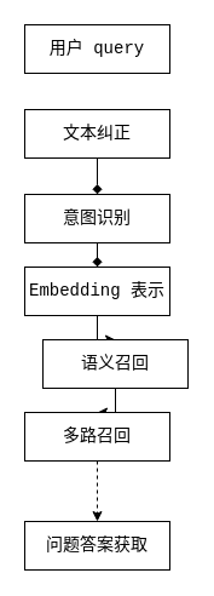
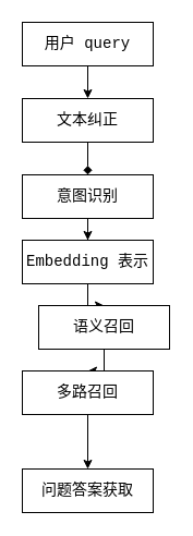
  <mxCell id="0" />
  <mxCell id="1" parent="0" />
+ <mxCell id="2" style="edgeStyle=orthogonalEdgeStyle;rounded=0;orthogonalLoop=1;jettySize=auto;html=1;exitX=0.5;exitY=1;exitDx=0;exitDy=0;entryX=0.5;entryY=0;entryDx=0;entryDy=0;" edge="1" parent="1" source="3" target="5"><mxGeometry relative="1" as="geometry" /></mxCell>
  <mxCell id="3" value="&lt;div style=&quot;font-family: &amp;#34;consolas&amp;#34; , &amp;#34;courier new&amp;#34; , monospace ; font-size: 14px ; line-height: 19px&quot;&gt;&lt;span style=&quot;background-color: rgb(255 , 255 , 255)&quot;&gt;用户 query&lt;/span&gt;&lt;/div&gt;" style="rounded=0;whiteSpace=wrap;html=1;" vertex="1" parent="1"><mxGeometry x="20" y="20" width="120" height="40" as="geometry" /></mxCell>
  <mxCell id="4" style="edgeStyle=orthogonalEdgeStyle;rounded=0;orthogonalLoop=1;jettySize=auto;html=1;exitX=0.5;exitY=1;exitDx=0;exitDy=0;entryX=0.5;entryY=0;entryDx=0;entryDy=0;endArrow=diamond;" edge="1" parent="1" source="5" target="7"><mxGeometry relative="1" as="geometry" /></mxCell>
  <mxCell id="5" value="&lt;div style=&quot;font-family: &amp;#34;consolas&amp;#34; , &amp;#34;courier new&amp;#34; , monospace ; font-size: 14px ; line-height: 19px&quot;&gt;&lt;div style=&quot;font-family: &amp;#34;consolas&amp;#34; , &amp;#34;courier new&amp;#34; , monospace ; line-height: 19px&quot;&gt;&lt;span style=&quot;background-color: rgb(255 , 255 , 255)&quot;&gt;文本纠正&lt;/span&gt;&lt;/div&gt;&lt;/div&gt;" style="rounded=0;whiteSpace=wrap;html=1;" vertex="1" parent="1"><mxGeometry x="20" y="90" width="120" height="40" as="geometry" /></mxCell>
- <mxCell id="6" style="edgeStyle=orthogonalEdgeStyle;rounded=0;orthogonalLoop=1;jettySize=auto;html=1;exitX=0.5;exitY=1;exitDx=0;exitDy=0;endArrow=diamond;" edge="1" parent="1" source="7" target="9"><mxGeometry relative="1" as="geometry" /></mxCell>
+ <mxCell id="6" style="edgeStyle=orthogonalEdgeStyle;rounded=0;orthogonalLoop=1;jettySize=auto;html=1;exitX=0.5;exitY=1;exitDx=0;exitDy=0;" edge="1" parent="1" source="7" target="9"><mxGeometry relative="1" as="geometry" /></mxCell>
  <mxCell id="7" value="&lt;div style=&quot;font-family: &amp;#34;consolas&amp;#34; , &amp;#34;courier new&amp;#34; , monospace ; font-size: 14px ; line-height: 19px&quot;&gt;&lt;div style=&quot;font-family: &amp;#34;consolas&amp;#34; , &amp;#34;courier new&amp;#34; , monospace ; line-height: 19px&quot;&gt;&lt;span style=&quot;background-color: rgb(255 , 255 , 255)&quot;&gt;意图识别&lt;/span&gt;&lt;/div&gt;&lt;/div&gt;" style="rounded=0;whiteSpace=wrap;html=1;" vertex="1" parent="1"><mxGeometry x="20" y="160" width="120" height="40" as="geometry" /></mxCell>
  <mxCell id="8" style="edgeStyle=orthogonalEdgeStyle;rounded=0;orthogonalLoop=1;jettySize=auto;html=1;exitX=0.5;exitY=1;exitDx=0;exitDy=0;" edge="1" parent="1" source="9" target="11"><mxGeometry relative="1" as="geometry" /></mxCell>
  <mxCell id="9" value="&lt;div style=&quot;font-family: &amp;#34;consolas&amp;#34; , &amp;#34;courier new&amp;#34; , monospace ; font-size: 14px ; line-height: 19px&quot;&gt;&lt;div style=&quot;font-family: &amp;#34;consolas&amp;#34; , &amp;#34;courier new&amp;#34; , monospace ; line-height: 19px&quot;&gt;&lt;div style=&quot;font-family: &amp;#34;consolas&amp;#34; , &amp;#34;courier new&amp;#34; , monospace ; line-height: 19px&quot;&gt;&lt;span style=&quot;background-color: rgb(255 , 255 , 255)&quot;&gt;Embedding 表示&lt;/span&gt;&lt;/div&gt;&lt;/div&gt;&lt;/div&gt;" style="rounded=0;whiteSpace=wrap;html=1;" vertex="1" parent="1"><mxGeometry x="20" y="220" width="120" height="40" as="geometry" /></mxCell>
  <mxCell id="10" style="edgeStyle=orthogonalEdgeStyle;rounded=0;orthogonalLoop=1;jettySize=auto;html=1;exitX=0.5;exitY=1;exitDx=0;exitDy=0;" edge="1" parent="1" source="11" target="13"><mxGeometry relative="1" as="geometry" /></mxCell>
  <mxCell id="11" value="&lt;div style=&quot;font-family: &amp;#34;consolas&amp;#34; , &amp;#34;courier new&amp;#34; , monospace ; font-size: 14px ; line-height: 19px&quot;&gt;&lt;div style=&quot;font-family: &amp;#34;consolas&amp;#34; , &amp;#34;courier new&amp;#34; , monospace ; line-height: 19px&quot;&gt;&lt;div style=&quot;font-family: &amp;#34;consolas&amp;#34; , &amp;#34;courier new&amp;#34; , monospace ; line-height: 19px&quot;&gt;&lt;span style=&quot;background-color: rgb(255 , 255 , 255)&quot;&gt;语义召回&lt;/span&gt;&lt;/div&gt;&lt;/div&gt;&lt;/div&gt;" style="rounded=0;whiteSpace=wrap;html=1;" vertex="1" parent="1"><mxGeometry x="35" y="280" width="120" height="40" as="geometry" /></mxCell>
- <mxCell id="12" style="edgeStyle=orthogonalEdgeStyle;rounded=0;orthogonalLoop=1;jettySize=auto;html=1;exitX=0.5;exitY=1;exitDx=0;exitDy=0;dashed=1;" edge="1" parent="1" source="13" target="14"><mxGeometry relative="1" as="geometry" /></mxCell>
+ <mxCell id="12" style="edgeStyle=orthogonalEdgeStyle;rounded=0;orthogonalLoop=1;jettySize=auto;html=1;exitX=0.5;exitY=1;exitDx=0;exitDy=0;" edge="1" parent="1" source="13" target="14"><mxGeometry relative="1" as="geometry" /></mxCell>
  <mxCell id="13" value="&lt;div style=&quot;font-family: &amp;#34;consolas&amp;#34; , &amp;#34;courier new&amp;#34; , monospace ; font-size: 14px ; line-height: 19px&quot;&gt;&lt;div style=&quot;font-family: &amp;#34;consolas&amp;#34; , &amp;#34;courier new&amp;#34; , monospace ; line-height: 19px&quot;&gt;&lt;div style=&quot;font-family: &amp;#34;consolas&amp;#34; , &amp;#34;courier new&amp;#34; , monospace ; line-height: 19px&quot;&gt;&lt;div style=&quot;font-family: &amp;#34;consolas&amp;#34; , &amp;#34;courier new&amp;#34; , monospace ; line-height: 19px&quot;&gt;&lt;span style=&quot;background-color: rgb(255 , 255 , 255)&quot;&gt;多路召回&lt;/span&gt;&lt;/div&gt;&lt;/div&gt;&lt;/div&gt;&lt;/div&gt;" style="rounded=0;whiteSpace=wrap;html=1;" vertex="1" parent="1"><mxGeometry x="20" y="340" width="120" height="40" as="geometry" /></mxCell>
  <mxCell id="14" value="&lt;div style=&quot;font-family: &amp;#34;consolas&amp;#34; , &amp;#34;courier new&amp;#34; , monospace ; font-size: 14px ; line-height: 19px&quot;&gt;&lt;div style=&quot;font-family: &amp;#34;consolas&amp;#34; , &amp;#34;courier new&amp;#34; , monospace ; line-height: 19px&quot;&gt;&lt;div style=&quot;font-family: &amp;#34;consolas&amp;#34; , &amp;#34;courier new&amp;#34; , monospace ; line-height: 19px&quot;&gt;&lt;div style=&quot;font-family: &amp;#34;consolas&amp;#34; , &amp;#34;courier new&amp;#34; , monospace ; line-height: 19px&quot;&gt;&lt;div style=&quot;font-family: &amp;#34;consolas&amp;#34; , &amp;#34;courier new&amp;#34; , monospace ; line-height: 19px&quot;&gt;&lt;span style=&quot;background-color: rgb(255 , 255 , 255)&quot;&gt;问题答案获取&lt;/span&gt;&lt;/div&gt;&lt;/div&gt;&lt;/div&gt;&lt;/div&gt;&lt;/div&gt;" style="rounded=0;whiteSpace=wrap;html=1;" vertex="1" parent="1"><mxGeometry x="20" y="430" width="120" height="40" as="geometry" /></mxCell>
